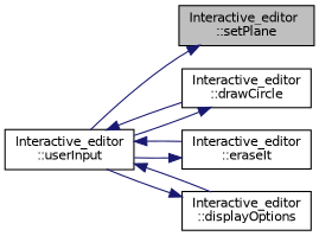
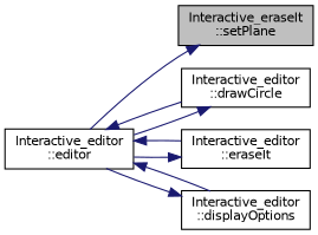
  digraph {
    rankdir=LR
    node [color=black fillcolor=white fontname=Helvetica fontsize=10 shape=record style=filled]
    edge [color=midnightblue fontname=Helvetica fontsize=10 labelfontname=Helvetica labelfontsize=10 style=solid]
-   n1 [fillcolor=grey75 fontcolor=black height=0.2 label="Interactive_editor\l::setPlane" width=0.4]
-   n2 [height=0.2 label="Interactive_editor\l::userInput" width=0.4]
+   n1 [fillcolor=grey75 fontcolor=black height=0.2 label="Interactive_eraseIt\l::setPlane" width=0.4]
+   n2 [height=0.2 label="Interactive_editor\l::editor" width=0.4]
    n3 [height=0.2 label="Interactive_editor\l::drawCircle" width=0.4]
    n4 [height=0.2 label="Interactive_editor\l::eraseIt" width=0.4]
    n5 [height=0.2 label="Interactive_editor\l::displayOptions" width=0.4]
    n2 -> n1
    n2 -> n3
    n2 -> n4
    n2 -> n5
    n3 -> n2
    n4 -> n2
    n5 -> n2
  }
